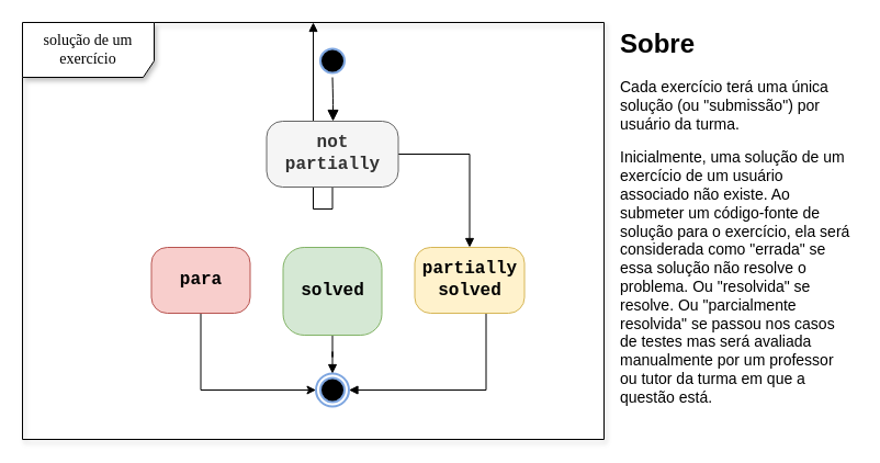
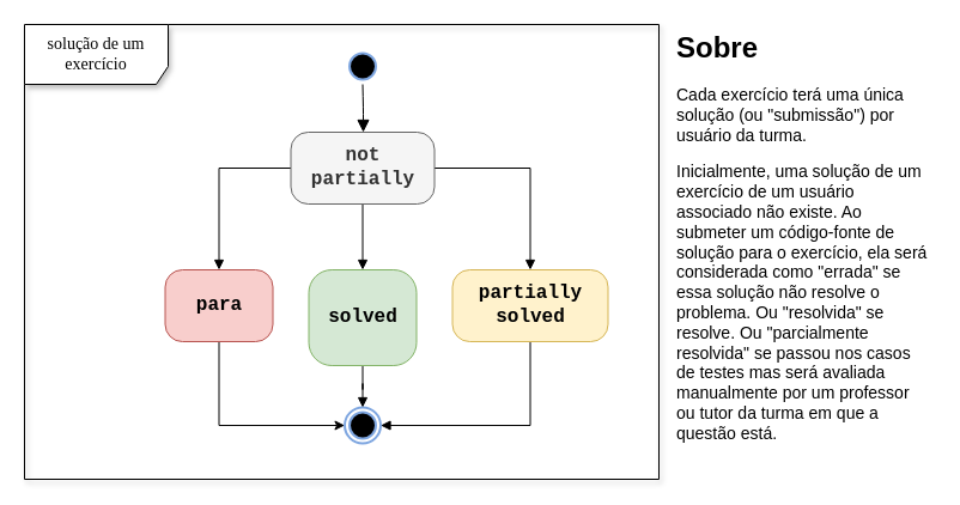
  <mxCell id="0" />
  <mxCell id="1" parent="0" />
  <mxCell id="2" value="&lt;font style=&quot;font-size: 14px&quot; face=&quot;Verdana&quot;&gt;solução de um exercício&lt;/font&gt;" style="shape=umlFrame;whiteSpace=wrap;html=1;rounded=1;shadow=1;comic=0;labelBackgroundColor=none;strokeWidth=1;fontFamily=Verdana;fontSize=12;align=center;width=120;height=50;" parent="1" vertex="1"><mxGeometry x="20" y="20" width="530" height="380" as="geometry" /></mxCell>
+ <mxCell id="3" style="edgeStyle=orthogonalEdgeStyle;rounded=0;orthogonalLoop=1;jettySize=auto;html=1;fontFamily=Courier New;fontSize=16;endArrow=block;endFill=1;" parent="1" source="6" target="11" edge="1"><mxGeometry relative="1" as="geometry" /></mxCell>
  <mxCell id="4" style="edgeStyle=orthogonalEdgeStyle;rounded=0;orthogonalLoop=1;jettySize=auto;html=1;fontFamily=Courier New;fontSize=16;endArrow=block;endFill=1;" parent="1" source="6" target="15" edge="1"><mxGeometry relative="1" as="geometry" /></mxCell>
- <mxCell id="5" style="edgeStyle=orthogonalEdgeStyle;rounded=0;orthogonalLoop=1;jettySize=auto;html=1;fontFamily=Courier New;fontSize=16;endArrow=block;endFill=1;" parent="1" source="6" target="2" edge="1"><mxGeometry relative="1" as="geometry" /></mxCell>
+ <mxCell id="5" style="edgeStyle=orthogonalEdgeStyle;rounded=0;orthogonalLoop=1;jettySize=auto;html=1;entryX=0.5;entryY=0;entryDx=0;entryDy=0;fontFamily=Courier New;fontSize=16;endArrow=block;endFill=1;" parent="1" source="6" target="13" edge="1"><mxGeometry relative="1" as="geometry" /></mxCell>
  <mxCell id="6" value="not partially" style="rounded=1;whiteSpace=wrap;html=1;arcSize=24;fillColor=#f5f5f5;strokeColor=#666666;shadow=0;comic=0;labelBackgroundColor=none;fontFamily=Courier New;fontSize=16;fontColor=#333333;align=center;fontStyle=1" parent="1" vertex="1"><mxGeometry x="242.5" y="110" width="120" height="60" as="geometry" /></mxCell>
  <mxCell id="7" value="" style="ellipse;html=1;shape=endState;fillColor=#000000;rounded=1;shadow=0;comic=0;labelBackgroundColor=none;fontFamily=Verdana;fontSize=12;fontColor=#000000;align=center;strokeColor=#7EA6E0;strokeWidth=2;" parent="1" vertex="1"><mxGeometry x="287.5" y="340" width="30" height="30" as="geometry" /></mxCell>
  <mxCell id="8" style="edgeStyle=elbowEdgeStyle;html=1;labelBackgroundColor=none;endArrow=block;endSize=8;fontFamily=Verdana;fontSize=12;align=left;endFill=1;" parent="1" source="9" target="6" edge="1"><mxGeometry relative="1" as="geometry" /></mxCell>
  <mxCell id="9" value="" style="ellipse;html=1;shape=startState;fillColor=#000000;rounded=1;shadow=0;comic=0;labelBackgroundColor=none;fontFamily=Verdana;fontSize=12;fontColor=#000000;align=center;direction=south;strokeColor=#7EA6E0;strokeWidth=2;" parent="1" vertex="1"><mxGeometry x="287.5" y="40" width="30" height="30" as="geometry" /></mxCell>
  <mxCell id="10" style="edgeStyle=orthogonalEdgeStyle;rounded=0;orthogonalLoop=1;jettySize=auto;html=1;entryX=0;entryY=0.5;entryDx=0;entryDy=0;fontSize=13;" edge="1" parent="1" source="11" target="7"><mxGeometry relative="1" as="geometry"><Array as="points"><mxPoint x="183" y="355" /></Array></mxGeometry></mxCell>
  <mxCell id="11" value="para" style="rounded=1;whiteSpace=wrap;html=1;arcSize=24;fillColor=#f8cecc;strokeColor=#b85450;shadow=0;comic=0;labelBackgroundColor=none;fontFamily=Courier New;fontSize=16;align=center;fontStyle=1" parent="1" vertex="1"><mxGeometry x="137.5" y="225" width="90" height="60" as="geometry" /></mxCell>
  <mxCell id="12" style="edgeStyle=orthogonalEdgeStyle;rounded=0;orthogonalLoop=1;jettySize=auto;html=1;entryX=0.5;entryY=0;entryDx=0;entryDy=0;endArrow=block;endFill=1;strokeColor=#000000;fontFamily=Courier New;fontSize=16;" parent="1" source="13" target="7" edge="1"><mxGeometry relative="1" as="geometry" /></mxCell>
  <mxCell id="13" value="solved" style="rounded=1;whiteSpace=wrap;html=1;arcSize=24;fillColor=#d5e8d4;strokeColor=#82b366;shadow=0;comic=0;labelBackgroundColor=none;fontFamily=Courier New;fontSize=16;align=center;fontStyle=1" parent="1" vertex="1"><mxGeometry x="257.5" y="225" width="90" height="80" as="geometry" /></mxCell>
  <mxCell id="14" style="edgeStyle=orthogonalEdgeStyle;rounded=0;orthogonalLoop=1;jettySize=auto;html=1;entryX=1;entryY=0.5;entryDx=0;entryDy=0;endArrow=block;endFill=1;strokeColor=#000000;fontFamily=Courier New;fontSize=16;" parent="1" source="15" target="7" edge="1"><mxGeometry relative="1" as="geometry"><Array as="points"><mxPoint x="442.5" y="355" /></Array></mxGeometry></mxCell>
- <mxCell id="15" value="partially solved" style="rounded=1;whiteSpace=wrap;html=1;arcSize=24;fillColor=#fff2cc;strokeColor=#d6b656;shadow=0;comic=0;labelBackgroundColor=none;fontFamily=Courier New;fontSize=16;align=center;fontStyle=1" parent="1" vertex="1"><mxGeometry x="377.5" y="225" width="100" height="60" as="geometry" /></mxCell>
+ <mxCell id="15" value="partially solved" style="rounded=1;whiteSpace=wrap;html=1;arcSize=24;fillColor=#fff2cc;strokeColor=#d6b656;shadow=0;comic=0;labelBackgroundColor=none;fontFamily=Courier New;fontSize=16;align=center;fontStyle=1" parent="1" vertex="1"><mxGeometry x="377.5" y="225" width="130" height="60" as="geometry" /></mxCell>
  <mxCell id="16" value="&lt;h1 style=&quot;font-size: 24px&quot;&gt;&lt;font style=&quot;font-size: 24px&quot;&gt;Sobre&lt;/font&gt;&lt;/h1&gt;&lt;p style=&quot;font-size: 14px&quot;&gt;&lt;font style=&quot;font-size: 14px&quot;&gt;Cada exercício terá uma única solução (ou &quot;submissão&quot;) por usuário da turma.&lt;/font&gt;&lt;font style=&quot;font-size: 14px&quot;&gt;&lt;br&gt;&lt;/font&gt;&lt;/p&gt;&lt;p style=&quot;font-size: 14px&quot;&gt;&lt;font style=&quot;font-size: 14px&quot;&gt;Inicialmente, uma solução de um exercício de um usuário associado não existe. Ao submeter um código-fonte de solução para o exercício, ela será considerada como &quot;errada&quot; se essa solução não resolve o problema. Ou &quot;resolvida&quot; se resolve. Ou &quot;parcialmente resolvida&quot; se passou nos casos de testes mas será avaliada manualmente por um professor ou tutor da turma em que a questão está.&lt;/font&gt;&lt;br&gt;&lt;/p&gt;" style="text;html=1;strokeColor=none;fillColor=none;spacing=5;spacingTop=-20;whiteSpace=wrap;overflow=hidden;rounded=0;" vertex="1" parent="1"><mxGeometry x="560" y="20" width="220" height="380" as="geometry" /></mxCell>
